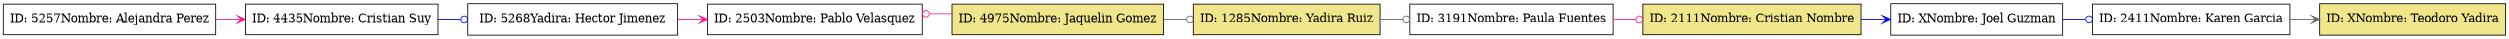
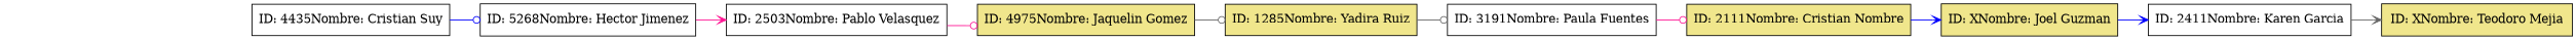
  digraph {
    rankdir=LR
    node [fillcolor=white shape=record style=filled]
    edge [arrowhead=odot color=deeppink]
    n1 [label="ID: 4435Nombre: Cristian Suy"]
-   n2 [label="ID: 5268Yadira: Hector Jimenez"]
+   n2 [label="ID: 5268Nombre: Hector Jimenez"]
    n3 [label="ID: 2503Nombre: Pablo Velasquez"]
    n4 [fillcolor=khaki label="ID: 4975Nombre: Jaquelin Gomez"]
    n5 [fillcolor=khaki label="ID: 1285Nombre: Yadira Ruiz"]
    n6 [label="ID: 3191Nombre: Paula Fuentes"]
    n7 [fillcolor=khaki label="ID: 2111Nombre: Cristian Nombre"]
-   n8 [label="ID: XNombre: Joel Guzman"]
+   n8 [fillcolor=khaki label="ID: XNombre: Joel Guzman"]
    n9 [label="ID: 2411Nombre: Karen Garcia"]
-   n10 [fillcolor=khaki label="ID: XNombre: Teodoro Yadira"]
-   n11 [label="ID: 5257Nombre: Alejandra Perez"]
+   n10 [fillcolor=khaki label="ID: XNombre: Teodoro Mejia"]
    n1 -> n2 [color=blue]
    n2 -> n3 [arrowhead=vee]
-   n4 -> n3
+   n3 -> n4
    n4 -> n5 [color=gray40]
    n5 -> n6 [color=gray40]
    n6 -> n7
    n7 -> n8 [arrowhead=vee color=blue]
-   n8 -> n9 [color=blue]
+   n8 -> n9 [arrowhead=vee color=blue]
    n9 -> n10 [arrowhead=vee color=gray40]
-   n11 -> n1 [arrowhead=vee]
  }
